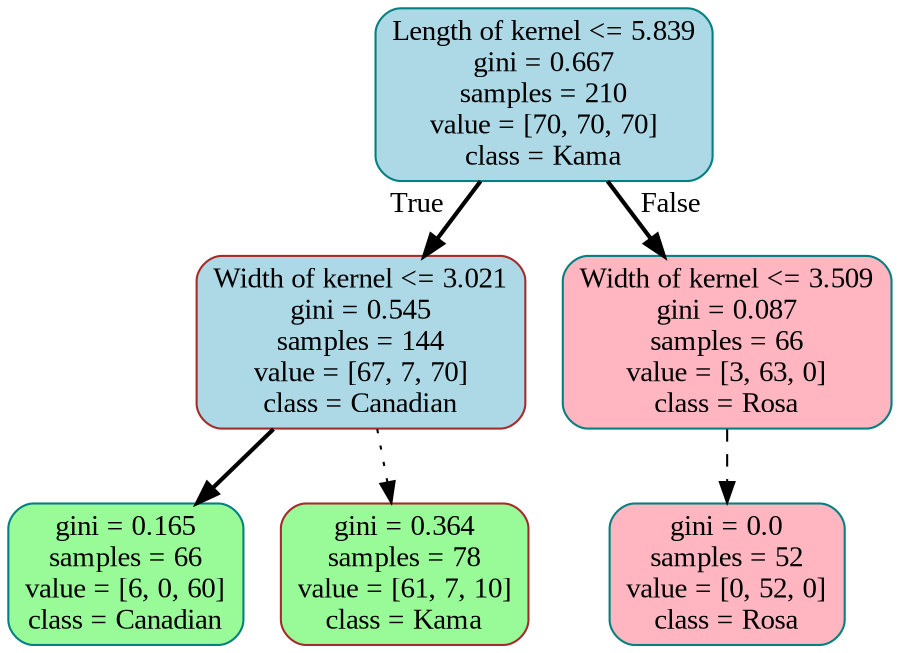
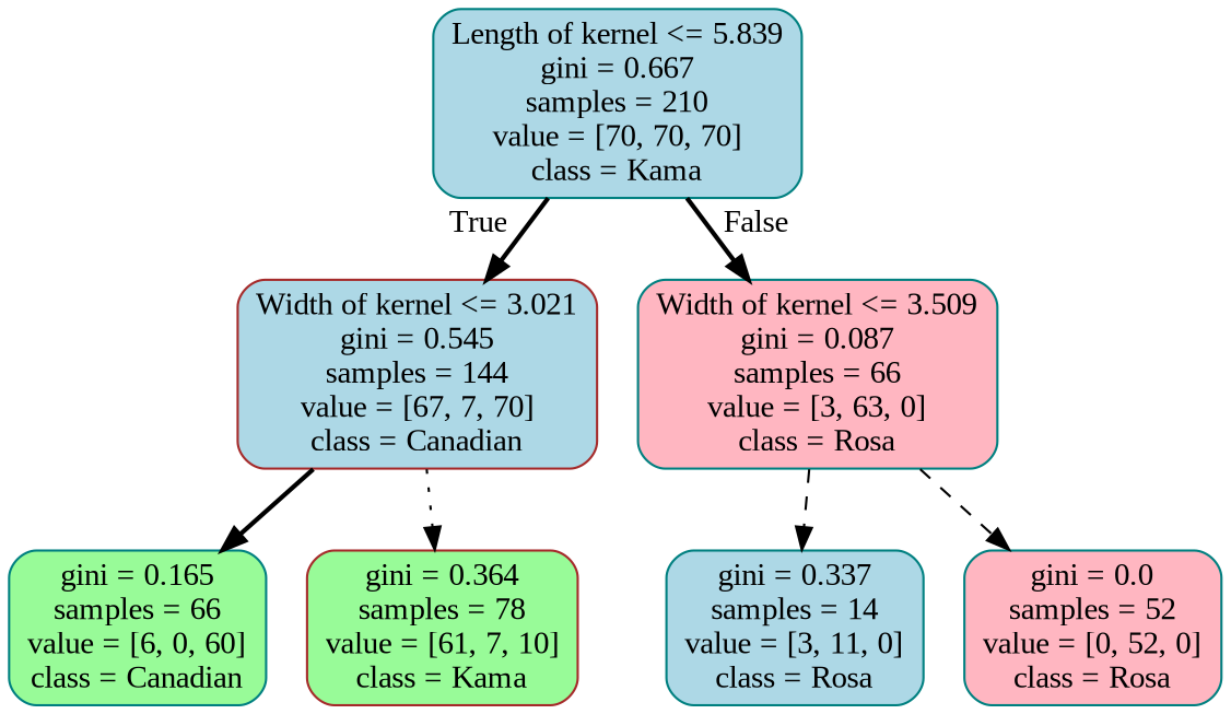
  digraph {
    fontname="Liberation Serif"
    node [color=teal fillcolor=lightblue fontname="Liberation Serif" shape=box style="filled, rounded"]
    edge [fontname="Liberation Serif" style=bold]
    n1 [label="Length of kernel <= 5.839\ngini = 0.667\nsamples = 210\nvalue = [70, 70, 70]\nclass = Kama"]
    n2 [color=brown label="Width of kernel <= 3.021\ngini = 0.545\nsamples = 144\nvalue = [67, 7, 70]\nclass = Canadian"]
    n3 [fillcolor=lightpink label="Width of kernel <= 3.509\ngini = 0.087\nsamples = 66\nvalue = [3, 63, 0]\nclass = Rosa"]
    n4 [fillcolor=palegreen label="gini = 0.165\nsamples = 66\nvalue = [6, 0, 60]\nclass = Canadian"]
    n5 [color=brown fillcolor=palegreen label="gini = 0.364\nsamples = 78\nvalue = [61, 7, 10]\nclass = Kama"]
+   n6 [label="gini = 0.337\nsamples = 14\nvalue = [3, 11, 0]\nclass = Rosa"]
    n7 [fillcolor=lightpink label="gini = 0.0\nsamples = 52\nvalue = [0, 52, 0]\nclass = Rosa"]
    n1 -> n2 [headlabel=True labelangle=45 labeldistance=2.5]
    n1 -> n3 [headlabel=False labelangle=-45 labeldistance=2.5]
    n2 -> n4
    n2 -> n5 [style=dotted]
+   n3 -> n6 [style=dashed]
    n3 -> n7 [style=dashed]
  }
